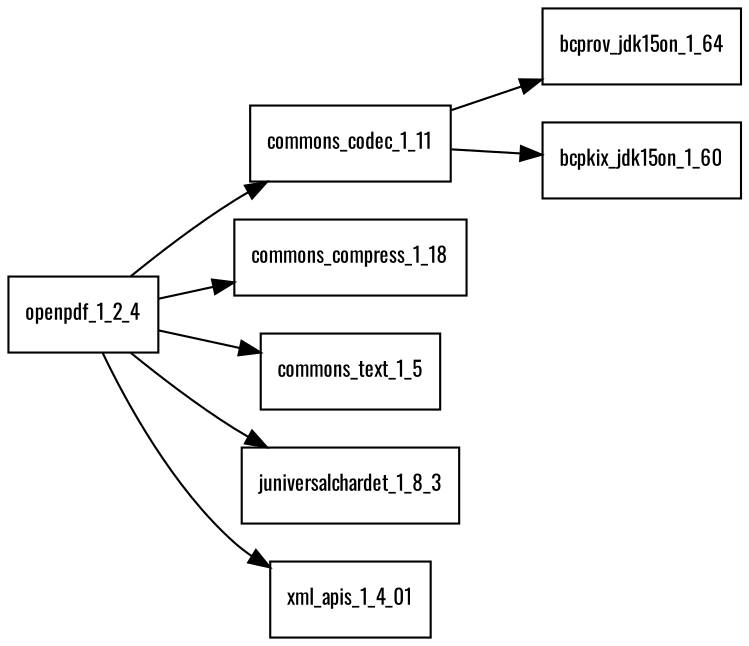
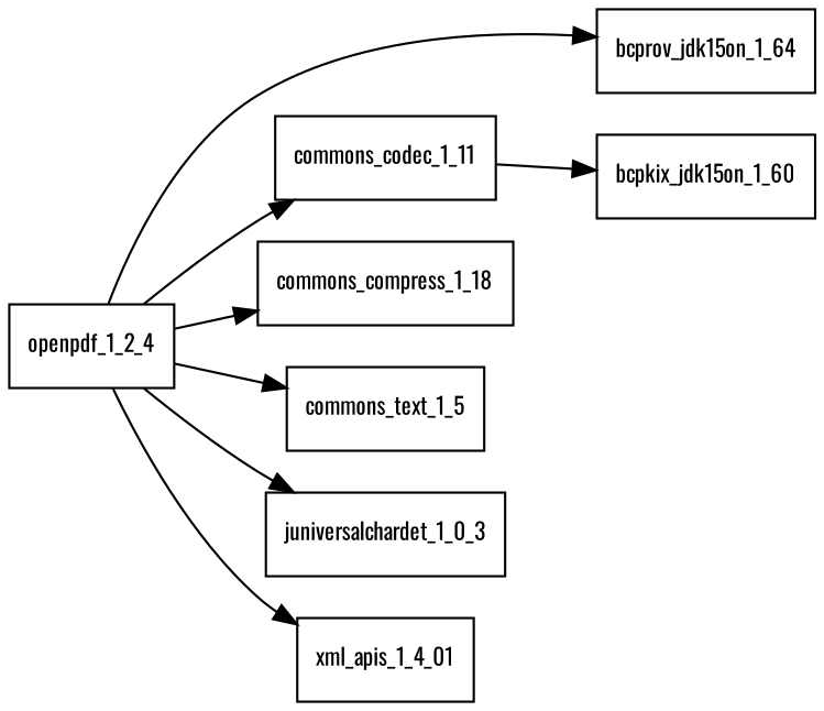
  digraph {
    fontname=Oswald
    rankdir=LR
    node [fontname=Oswald fontsize=10.0 shape=box]
    edge [fontname=Oswald]
    n1 [label=bcprov_jdk15on_1_64]
    openpdf_1_2_4
    commons_codec_1_11
    commons_compress_1_18
    commons_text_1_5
-   juniversalchardet_1_0_3 [label=juniversalchardet_1_8_3]
+   juniversalchardet_1_0_3
    xml_apis_1_4_01
    bcpkix_jdk15on_1_60
-   commons_codec_1_11 -> n1
+   openpdf_1_2_4 -> n1
    openpdf_1_2_4 -> commons_codec_1_11
    openpdf_1_2_4 -> commons_compress_1_18
    openpdf_1_2_4 -> commons_text_1_5
    openpdf_1_2_4 -> juniversalchardet_1_0_3
    openpdf_1_2_4 -> xml_apis_1_4_01
    commons_codec_1_11 -> bcpkix_jdk15on_1_60
  }
